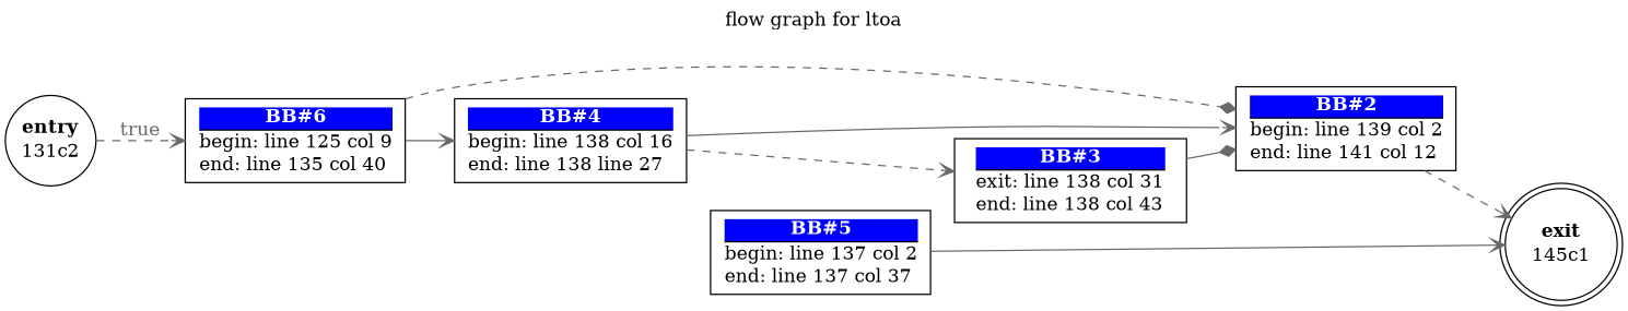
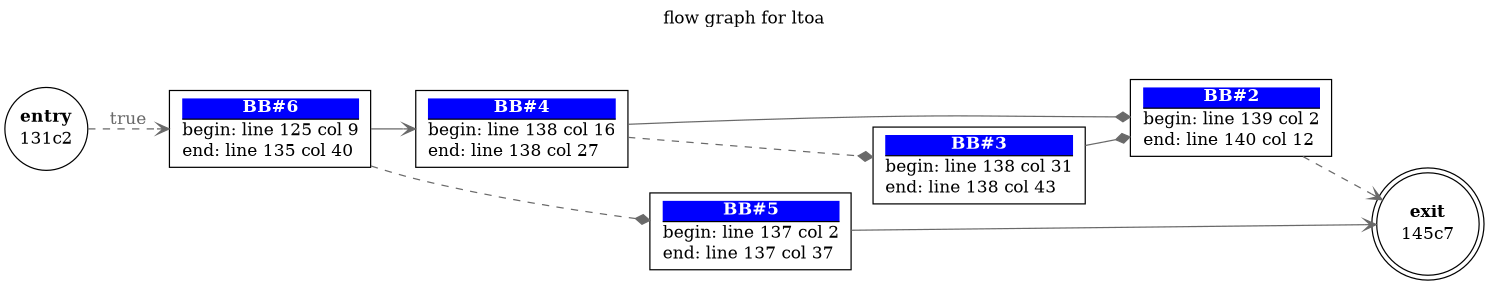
  digraph {
    label="flow graph for ltoa"
    labelloc=t
    rankdir=LR
    node [shape=box]
    edge [arrowhead=vee color=dimgray fontcolor=dimgray style=dashed]
-   n1 [label=<<TABLE border="0" cellborder="0" cellpadding="0"><TR><TD border="0" bgcolor="#ffffff" sides="b"><FONT color="#000000"><B>exit</B></FONT></TD></TR><TR><TD>145c1</TD></TR></TABLE>> margin=0 shape=doublecircle]
-   n2 [label=<<TABLE border="0" cellborder="0" cellpadding="0"><TR><TD border="1" bgcolor="#0000ff" sides="b"><FONT color="#ffffff"><B>BB#2</B></FONT></TD></TR><TR><TD align="left">begin: line 139 col 2</TD></TR><TR><TD align="left">end: line 141 col 12</TD></TR></TABLE>>]
-   n3 [label=<<TABLE border="0" cellborder="0" cellpadding="0"><TR><TD border="1" bgcolor="#0000ff" sides="b"><FONT color="#ffffff"><B>BB#3</B></FONT></TD></TR><TR><TD align="left">exit: line 138 col 31</TD></TR><TR><TD align="left">end: line 138 col 43</TD></TR></TABLE>>]
-   n4 [label=<<TABLE border="0" cellborder="0" cellpadding="0"><TR><TD border="1" bgcolor="#0000ff" sides="b"><FONT color="#ffffff"><B>BB#4</B></FONT></TD></TR><TR><TD align="left">begin: line 138 col 16</TD></TR><TR><TD align="left">end: line 138 line 27</TD></TR></TABLE>>]
+   n1 [label=<<TABLE border="0" cellborder="0" cellpadding="0"><TR><TD border="0" bgcolor="#ffffff" sides="b"><FONT color="#000000"><B>exit</B></FONT></TD></TR><TR><TD>145c7</TD></TR></TABLE>> margin=0 shape=doublecircle]
+   n2 [label=<<TABLE border="0" cellborder="0" cellpadding="0"><TR><TD border="1" bgcolor="#0000ff" sides="b"><FONT color="#ffffff"><B>BB#2</B></FONT></TD></TR><TR><TD align="left">begin: line 139 col 2</TD></TR><TR><TD align="left">end: line 140 col 12</TD></TR></TABLE>>]
+   n3 [label=<<TABLE border="0" cellborder="0" cellpadding="0"><TR><TD border="1" bgcolor="#0000ff" sides="b"><FONT color="#ffffff"><B>BB#3</B></FONT></TD></TR><TR><TD align="left">begin: line 138 col 31</TD></TR><TR><TD align="left">end: line 138 col 43</TD></TR></TABLE>>]
+   n4 [label=<<TABLE border="0" cellborder="0" cellpadding="0"><TR><TD border="1" bgcolor="#0000ff" sides="b"><FONT color="#ffffff"><B>BB#4</B></FONT></TD></TR><TR><TD align="left">begin: line 138 col 16</TD></TR><TR><TD align="left">end: line 138 col 27</TD></TR></TABLE>>]
    n5 [label=<<TABLE border="0" cellborder="0" cellpadding="0"><TR><TD border="1" bgcolor="#0000ff" sides="b"><FONT color="#ffffff"><B>BB#5</B></FONT></TD></TR><TR><TD align="left">begin: line 137 col 2</TD></TR><TR><TD align="left">end: line 137 col 37</TD></TR></TABLE>>]
    n6 [label=<<TABLE border="0" cellborder="0" cellpadding="0"><TR><TD border="1" bgcolor="#0000ff" sides="b"><FONT color="#ffffff"><B>BB#6</B></FONT></TD></TR><TR><TD align="left">begin: line 125 col 9</TD></TR><TR><TD align="left">end: line 135 col 40</TD></TR></TABLE>>]
    n7 [label=<<TABLE border="0" cellborder="0" cellpadding="0"><TR><TD border="0" bgcolor="#ffffff" sides="b"><FONT color="#000000"><B>entry</B></FONT></TD></TR><TR><TD>131c2</TD></TR></TABLE>> margin=0 shape=circle]
    n2 -> n1
    n3 -> n2 [arrowhead=diamond style=solid]
-   n4 -> n2 [style=solid]
-   n4 -> n3
+   n4 -> n2 [arrowhead=diamond style=solid]
+   n4 -> n3 [arrowhead=diamond]
    n5 -> n1 [style=solid]
    n6 -> n4 [style=solid]
-   n6 -> n2 [arrowhead=diamond]
+   n6 -> n5 [arrowhead=diamond]
    n7 -> n6 [label=true]
  }
